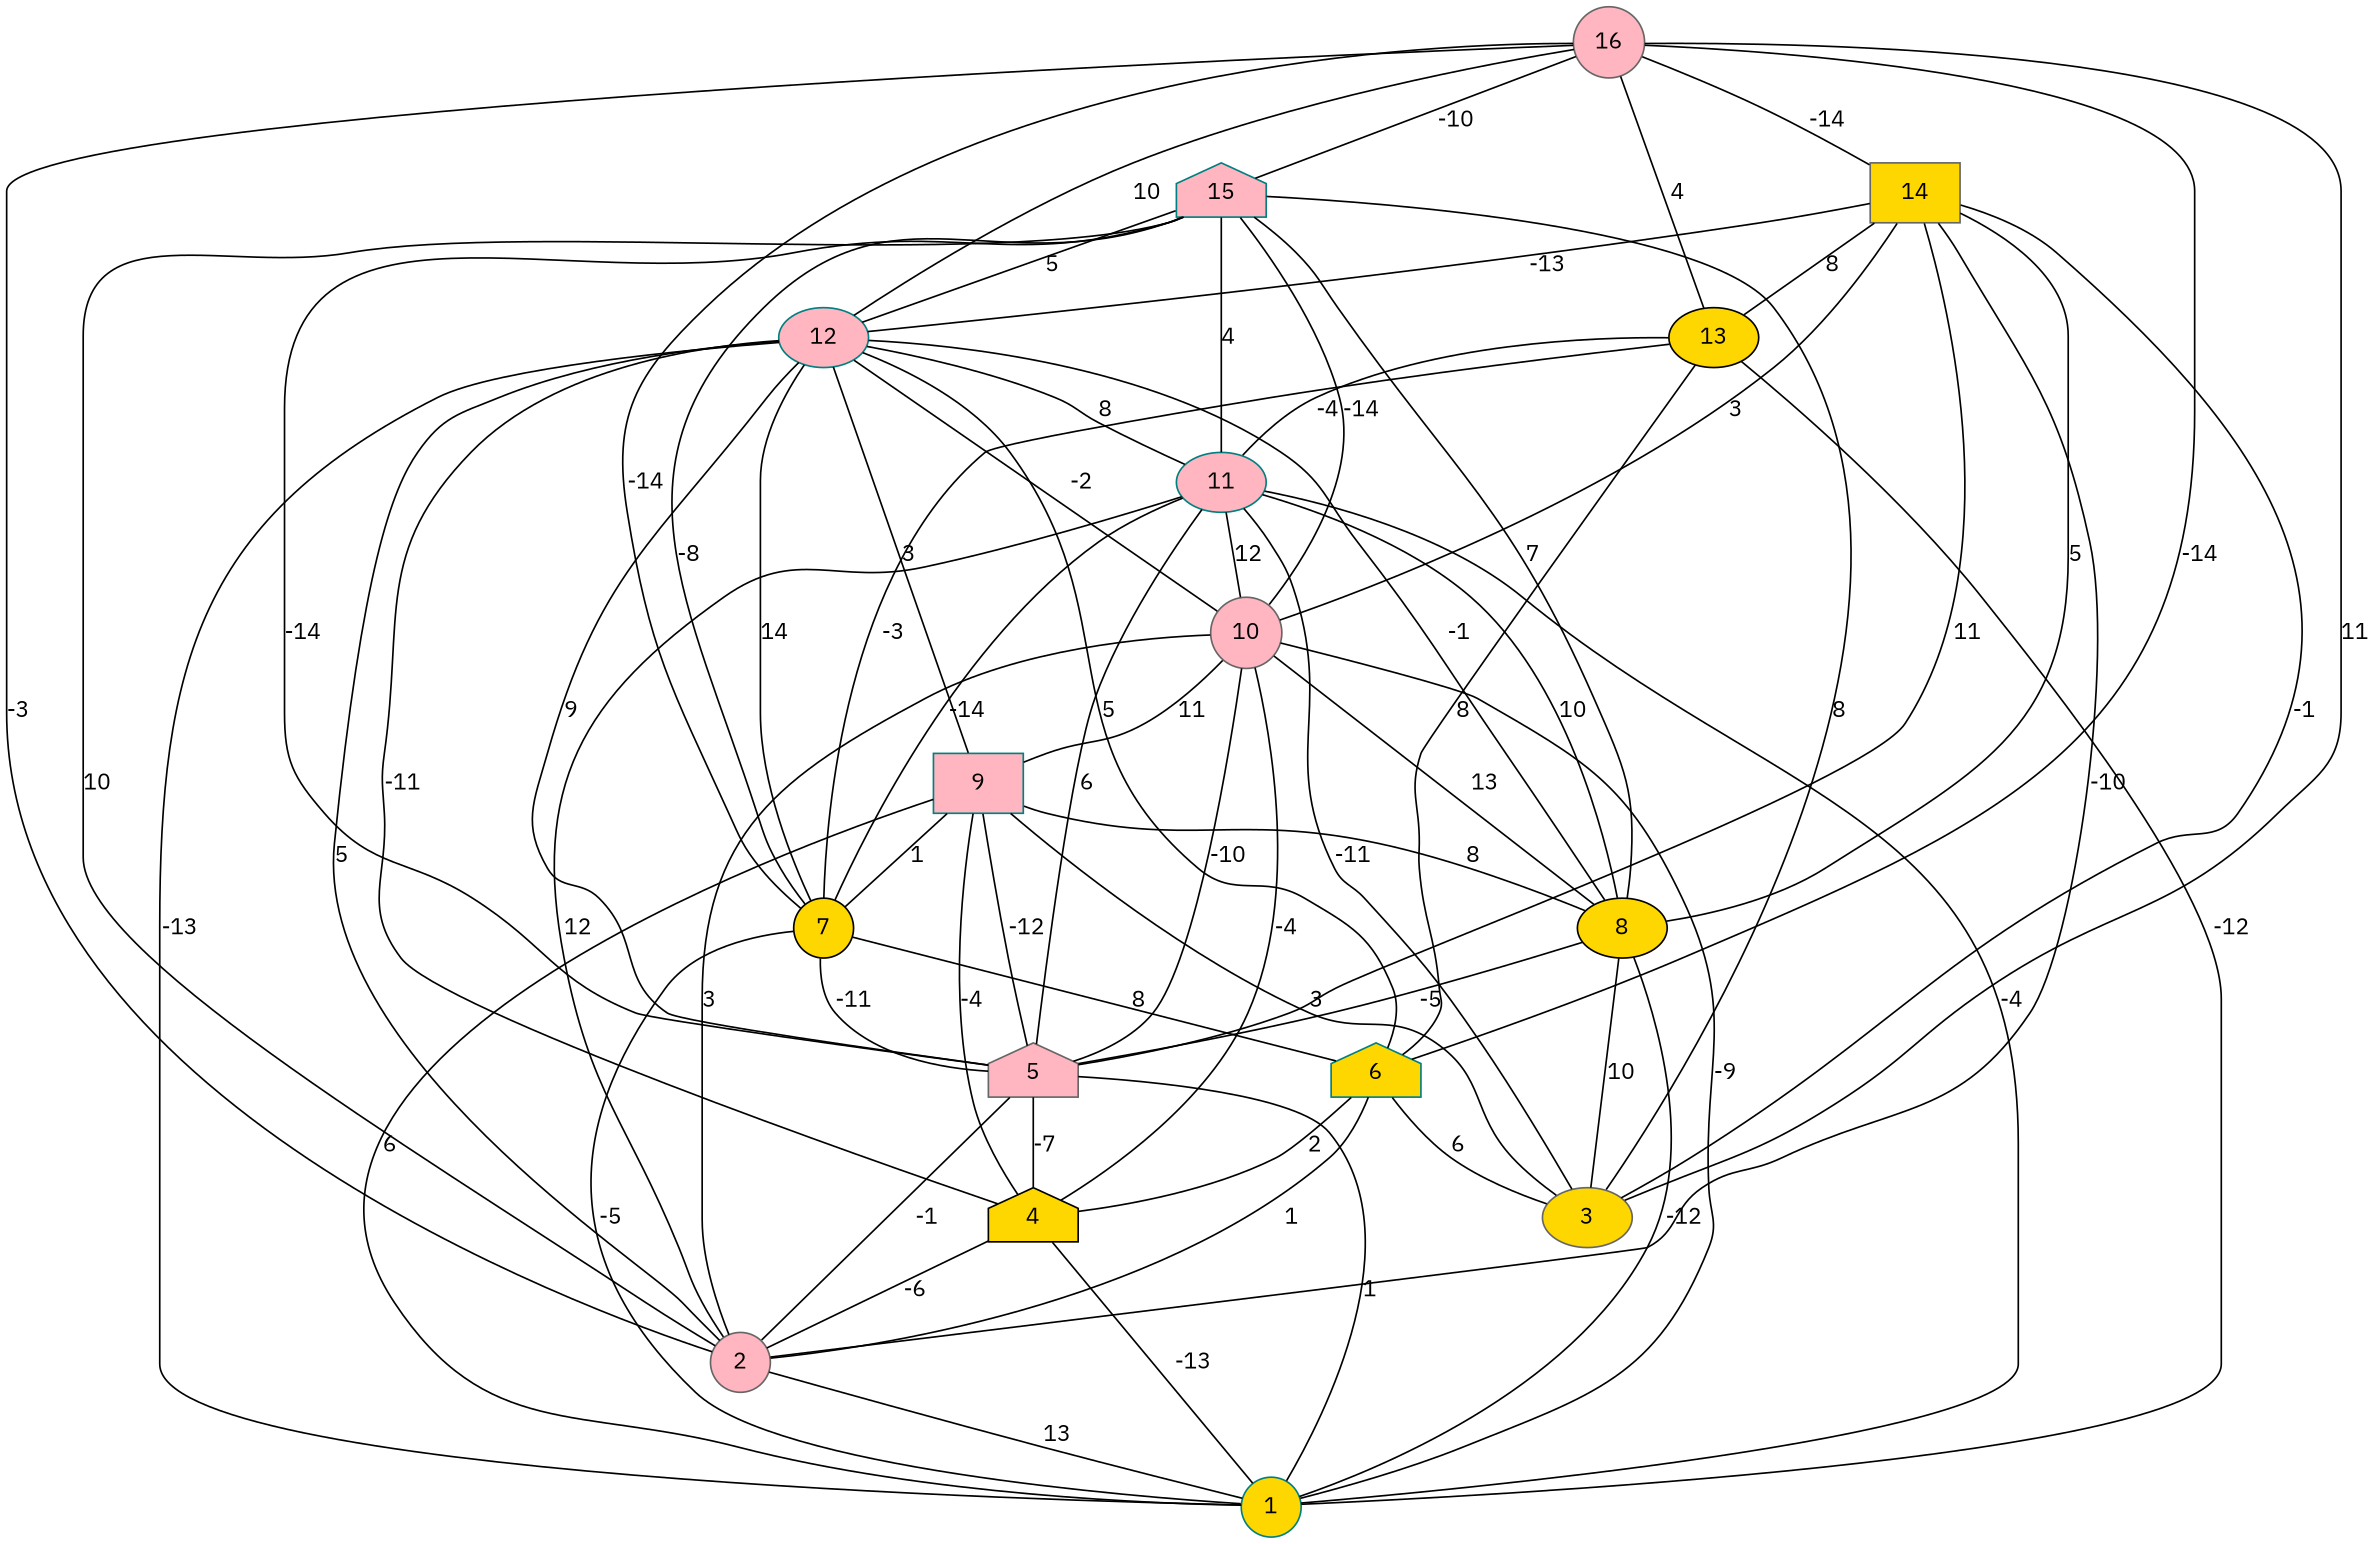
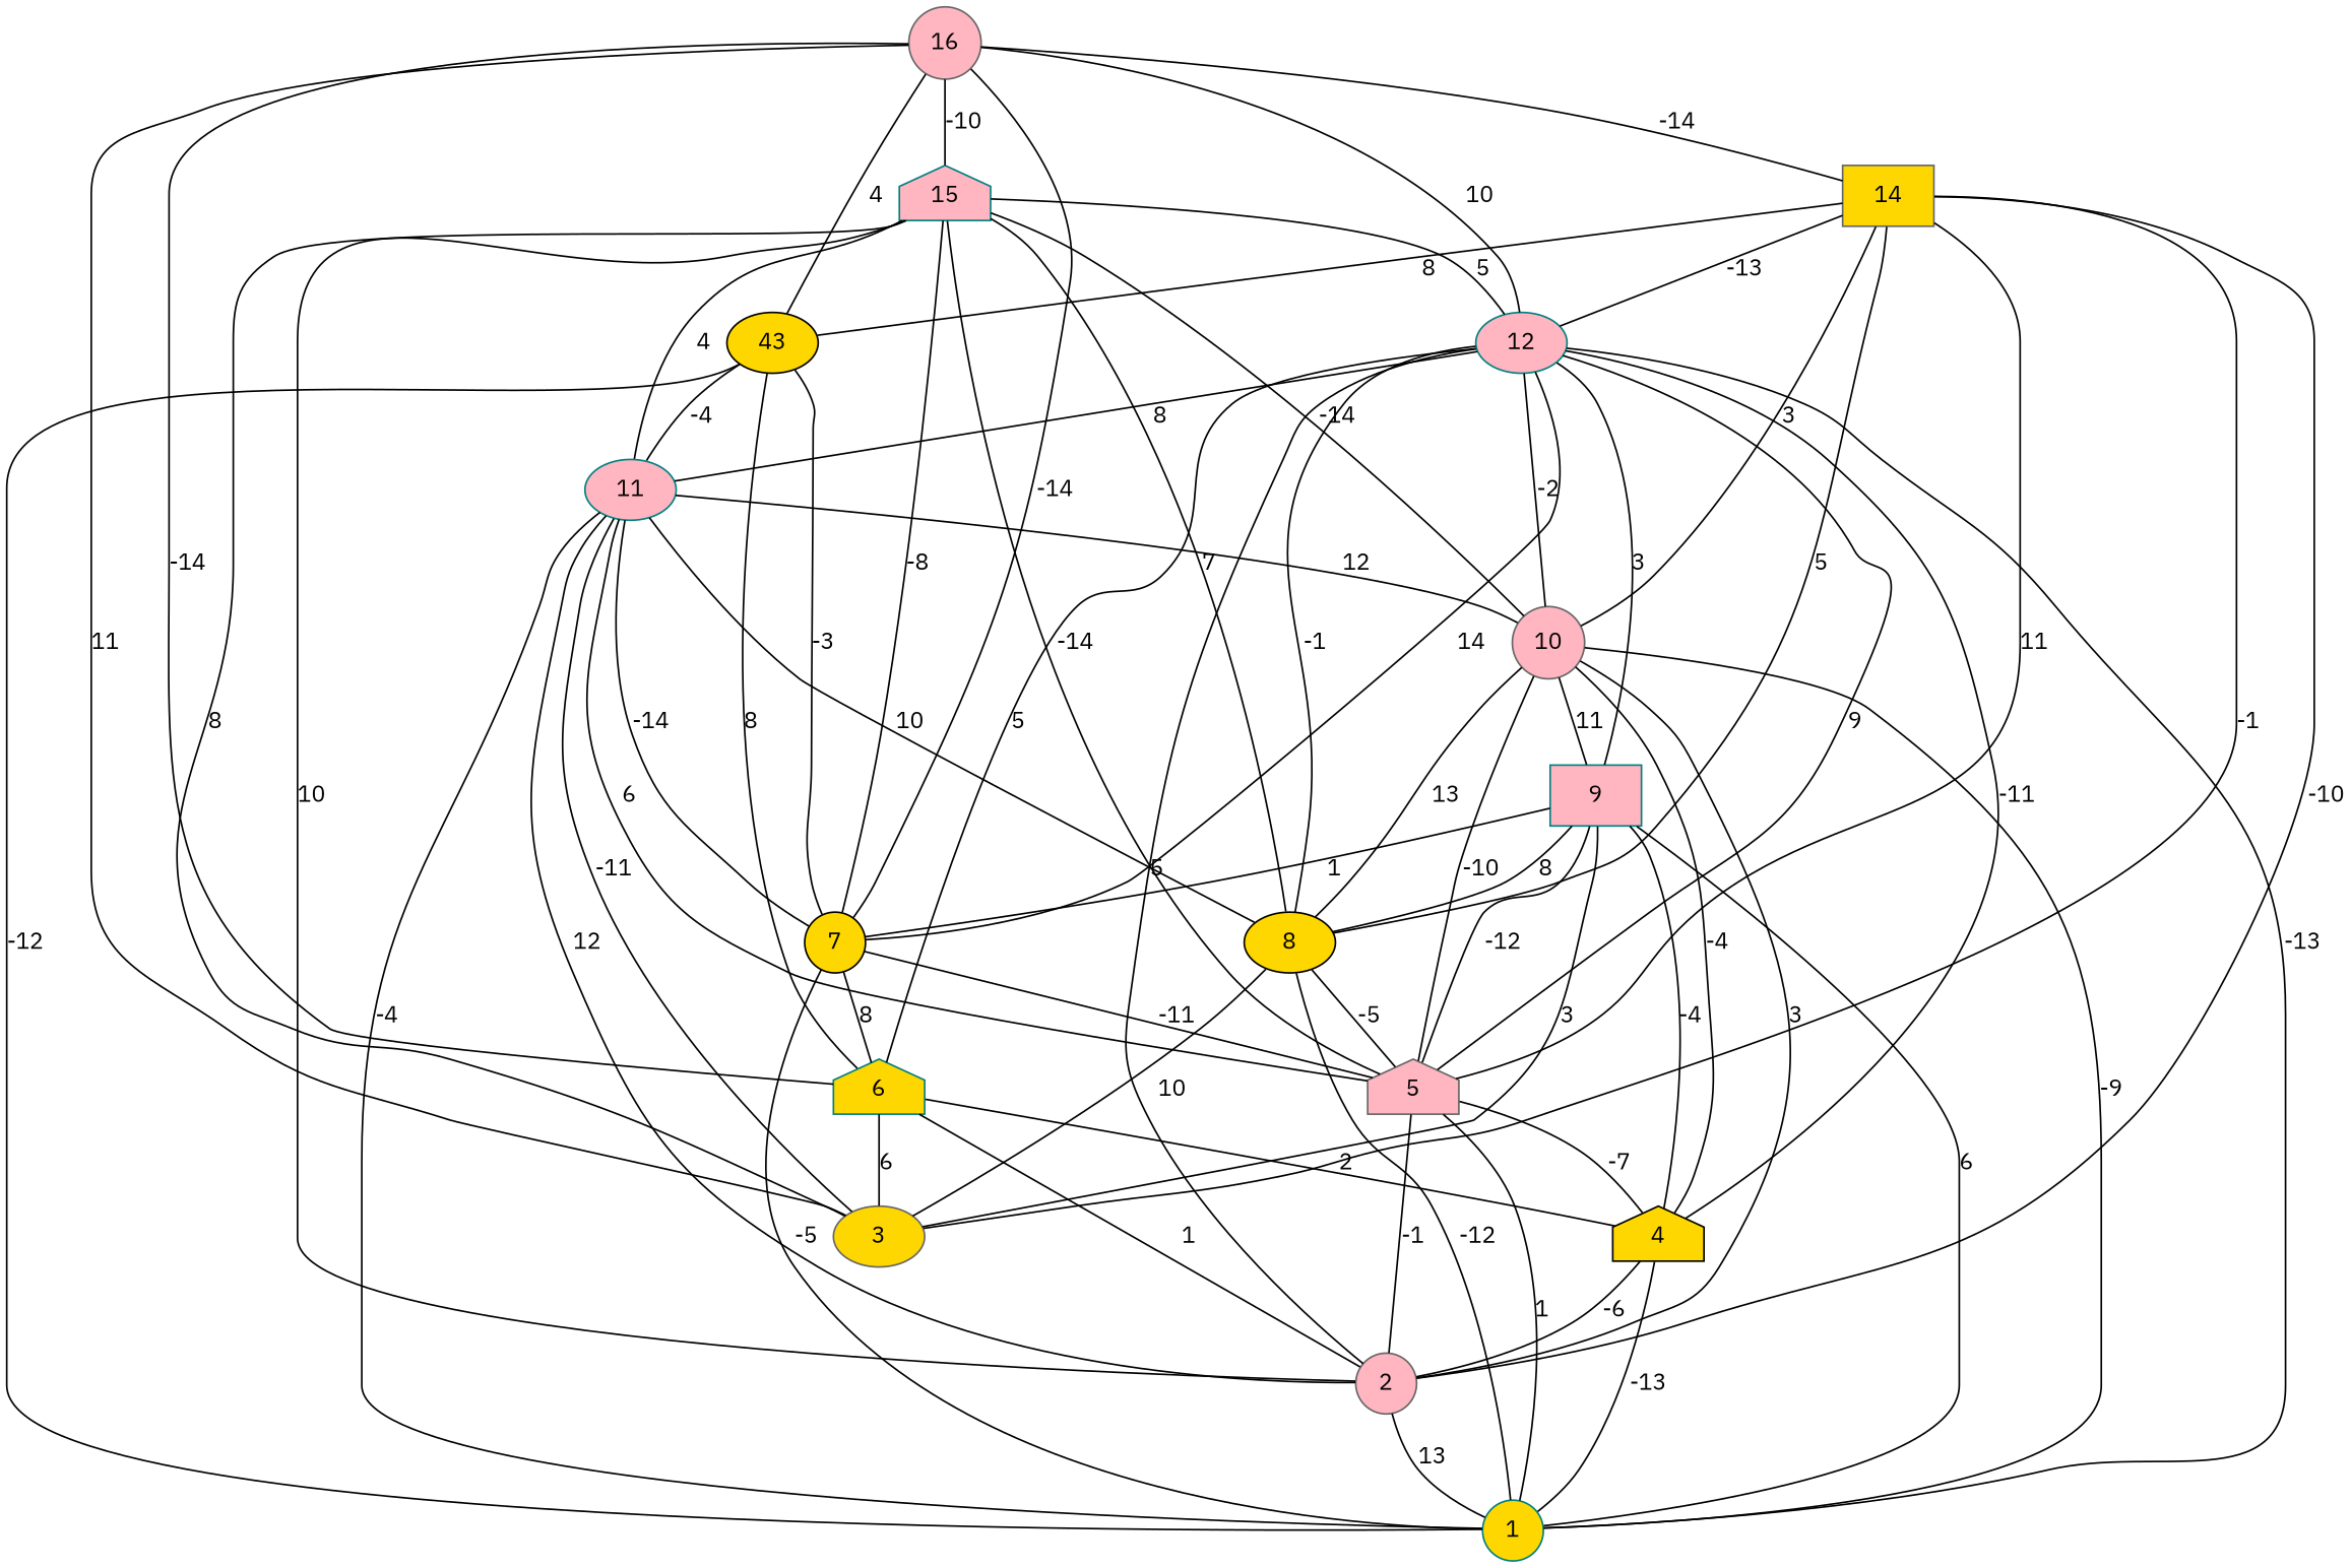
  graph {
    fontname="IBM Plex Sans"
    node [color=gray40 fillcolor=lightpink fontname="IBM Plex Sans" shape=circle style=filled]
    edge [fontname="IBM Plex Sans"]
    16
    2
    3 [fillcolor=gold shape=ellipse]
    6 [color=teal fillcolor=gold shape=house]
    7 [color=black fillcolor=gold]
    12 [color=teal shape=ellipse]
-   13 [color=black fillcolor=gold shape=ellipse]
+   13 [color=black fillcolor=gold shape=ellipse label=43]
    14 [fillcolor=gold shape=box]
    15 [color=teal shape=house]
    1 [color=teal fillcolor=gold]
    4 [color=black fillcolor=gold shape=house]
    5 [shape=house]
    8 [color=black fillcolor=gold shape=ellipse]
    10
    11 [color=teal shape=ellipse]
    9 [color=teal shape=box]
-   16 -- 2 [label=-3]
    16 -- 3 [label=11]
    16 -- 6 [label=-14]
    16 -- 7 [label=-14]
    16 -- 12 [label=10]
    16 -- 13 [label=4]
    16 -- 14 [label=-14]
    16 -- 15 [label=-10]
    2 -- 1 [label=13]
    6 -- 2 [label=1]
    6 -- 3 [label=6]
    6 -- 4 [label=2]
    7 -- 6 [label=8]
    7 -- 1 [label=-5]
    7 -- 5 [label=-11]
    12 -- 2 [label=5]
    12 -- 6 [label=5]
    12 -- 7 [label=14]
    12 -- 1 [label=-13]
    12 -- 4 [label=-11]
    12 -- 5 [label=9]
    12 -- 8 [label=-1]
    12 -- 10 [label=-2]
    12 -- 11 [label=8]
    12 -- 9 [label=3]
    13 -- 6 [label=8]
    13 -- 7 [label=-3]
    13 -- 1 [label=-12]
    13 -- 11 [label=-4]
    14 -- 2 [label=-10]
    14 -- 3 [label=-1]
    14 -- 12 [label=-13]
    14 -- 13 [label=8]
    14 -- 5 [label=11]
    14 -- 8 [label=5]
    14 -- 10 [label=3]
    15 -- 2 [label=10]
    15 -- 3 [label=8]
    15 -- 7 [label=-8]
    15 -- 12 [label=5]
    15 -- 5 [label=-14]
    15 -- 8 [label=7]
    15 -- 10 [label=-14]
    15 -- 11 [label=4]
    4 -- 2 [label=-6]
    4 -- 1 [label=-13]
    5 -- 2 [label=-1]
    5 -- 1 [label=1]
    5 -- 4 [label=-7]
    8 -- 3 [label=10]
    8 -- 1 [label=-12]
    8 -- 5 [label=-5]
    10 -- 2 [label=3]
    10 -- 1 [label=-9]
    10 -- 4 [label=-4]
    10 -- 5 [label=-10]
    10 -- 8 [label=13]
    10 -- 9 [label=11]
    11 -- 2 [label=12]
    11 -- 3 [label=-11]
    11 -- 7 [label=-14]
    11 -- 1 [label=-4]
    11 -- 5 [label=6]
    11 -- 8 [label=10]
    11 -- 10 [label=12]
    9 -- 3 [label=3]
    9 -- 7 [label=1]
    9 -- 1 [label=6]
    9 -- 4 [label=-4]
    9 -- 5 [label=-12]
    9 -- 8 [label=8]
  }
